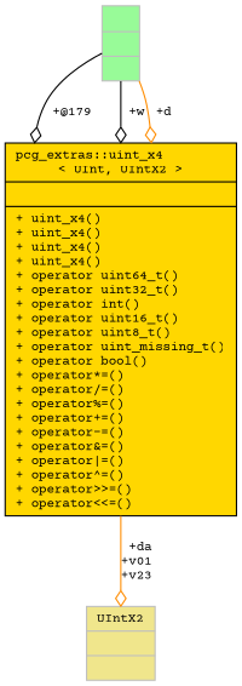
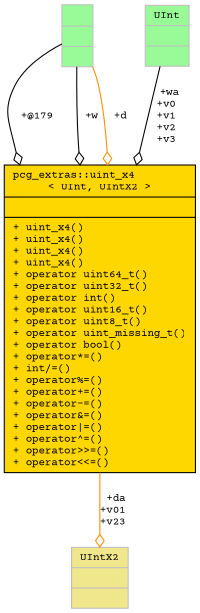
  digraph {
    fontname="Courier Prime"
    node [color=grey75 fillcolor=palegreen fontname="Courier Prime" fontsize=10 shape=record style=filled]
    edge [arrowhead=odiamond color=black fontname="Courier Prime" fontsize=10 labelfontname=Helvetica labelfontsize=10 style=solid]
-   n1 [color=black fillcolor=gold fontcolor=black height=0.2 label="{pcg_extras::uint_x4\l\< UInt, UIntX2 \>\n||+ uint_x4()\l+ uint_x4()\l+ uint_x4()\l+ uint_x4()\l+ operator uint64_t()\l+ operator uint32_t()\l+ operator int()\l+ operator uint16_t()\l+ operator uint8_t()\l+ operator uint_missing_t()\l+ operator bool()\l+ operator*=()\l+ operator/=()\l+ operator%=()\l+ operator+=()\l+ operator-=()\l+ operator&=()\l+ operator\|=()\l+ operator^=()\l+ operator\>\>=()\l+ operator\<\<=()\l}" width=0.4]
+   n1 [color=black fillcolor=gold fontcolor=black height=0.2 label="{pcg_extras::uint_x4\l\< UInt, UIntX2 \>\n||+ uint_x4()\l+ uint_x4()\l+ uint_x4()\l+ uint_x4()\l+ operator uint64_t()\l+ operator uint32_t()\l+ operator int()\l+ operator uint16_t()\l+ operator uint8_t()\l+ operator uint_missing_t()\l+ operator bool()\l+ operator*=()\l+ int/=()\l+ operator%=()\l+ operator+=()\l+ operator-=()\l+ operator&=()\l+ operator\|=()\l+ operator^=()\l+ operator\>\>=()\l+ operator\<\<=()\l}" width=0.4]
    n2 [fillcolor=khaki height=0.2 label="{UIntX2\n||}" width=0.4]
    n3 [height=0.2 label="{\n||}" width=0.4]
+   n4 [height=0.2 label="{UInt\n||}" width=0.4]
    n1 -> n2 [color=darkorange label=" +da\n+v01\n+v23"]
    n3 -> n1 [label=" +@179"]
    n3 -> n1 [label=" +w"]
    n3 -> n1 [color=darkorange label=" +d"]
+   n4 -> n1 [label=" +wa\n+v0\n+v1\n+v2\n+v3"]
  }
